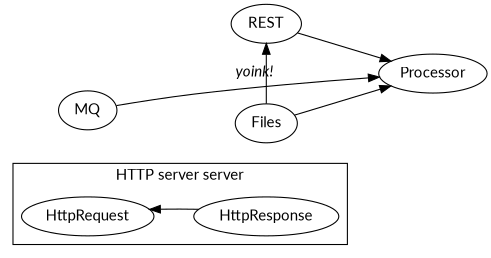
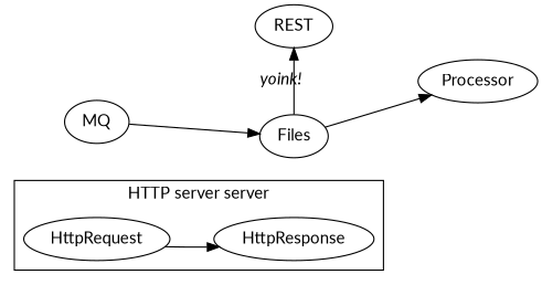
  digraph {
    fontname=Lato
    rank=same
    rankdir=LR
    node [fontname=Lato group=left]
    edge [fontname=Lato]
    HttpRequest
    HttpResponse
    REST
    Processor
    MQ
    Files
    subgraph cluster_1 {
      label="HTTP server server"
      rankdir=TB
      HttpRequest
      HttpResponse
    }
-   HttpResponse -> HttpRequest
-   REST -> Processor
-   MQ -> Processor
+   HttpRequest -> HttpResponse
+   MQ -> Files
    Files -> REST [constraint=false label=<<i>yoink!</i>>]
    Files -> Processor
  }
